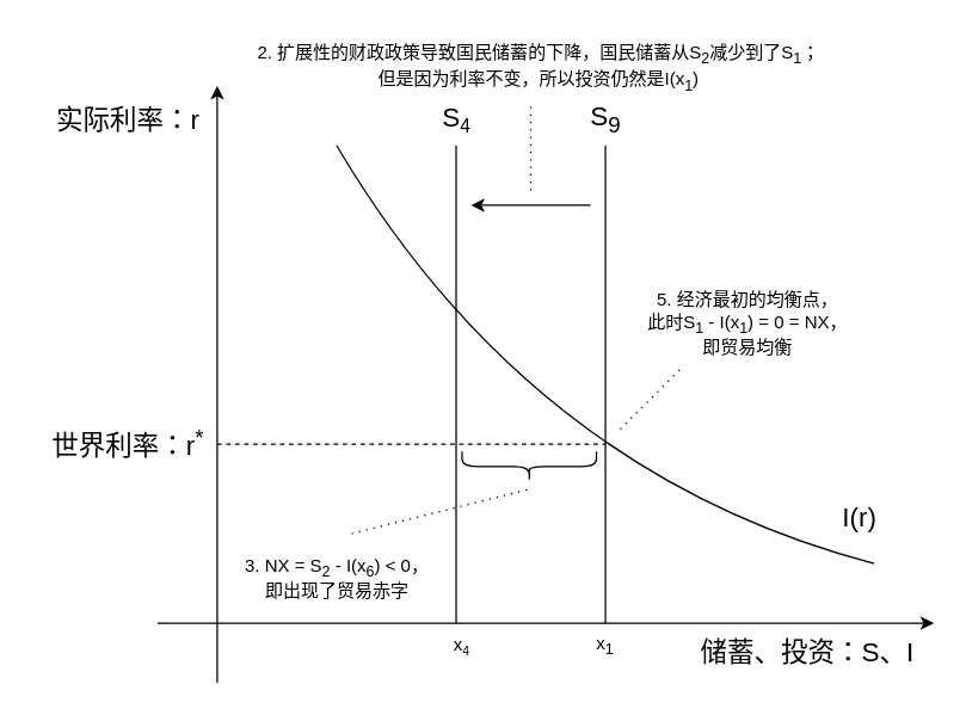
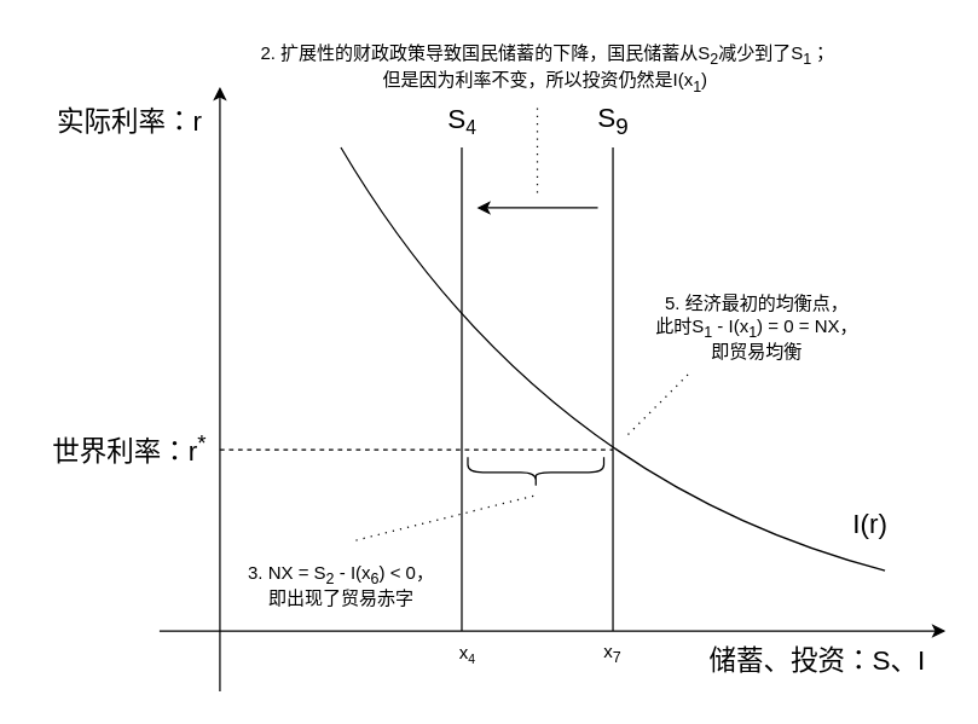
  <mxCell id="0" />
  <mxCell id="1" parent="0" />
  <mxCell id="2" value="" style="endArrow=classic;html=1;rounded=0;" edge="1" parent="1"><mxGeometry width="50" height="50" relative="1" as="geometry"><mxPoint x="105" y="417" as="sourcePoint" /><mxPoint x="625" y="417" as="targetPoint" /></mxGeometry></mxCell>
  <mxCell id="3" value="" style="endArrow=classic;html=1;rounded=0;" edge="1" parent="1"><mxGeometry width="50" height="50" relative="1" as="geometry"><mxPoint x="145" y="457" as="sourcePoint" /><mxPoint x="145" y="57" as="targetPoint" /></mxGeometry></mxCell>
  <mxCell id="4" value="" style="endArrow=none;html=1;rounded=0;curved=1;" edge="1" parent="1"><mxGeometry width="50" height="50" relative="1" as="geometry"><mxPoint x="225" y="97" as="sourcePoint" /><mxPoint x="585" y="377" as="targetPoint" /><Array as="points"><mxPoint x="355" y="317" /></Array></mxGeometry></mxCell>
  <mxCell id="5" value="" style="endArrow=none;html=1;rounded=0;" edge="1" parent="1"><mxGeometry width="50" height="50" relative="1" as="geometry"><mxPoint x="405" y="417" as="sourcePoint" /><mxPoint x="405" y="97" as="targetPoint" /></mxGeometry></mxCell>
  <mxCell id="6" value="" style="endArrow=none;dashed=1;html=1;rounded=0;" edge="1" parent="1"><mxGeometry width="50" height="50" relative="1" as="geometry"><mxPoint x="145" y="297" as="sourcePoint" /><mxPoint x="405" y="297" as="targetPoint" /></mxGeometry></mxCell>
  <mxCell id="7" value="&lt;font style=&quot;font-size: 18px;&quot;&gt;S&lt;sub&gt;9&lt;/sub&gt;&lt;/font&gt;" style="text;html=1;align=center;verticalAlign=middle;resizable=0;points=[];autosize=1;strokeColor=none;fillColor=none;" vertex="1" parent="1"><mxGeometry x="385" y="60" width="40" height="40" as="geometry" /></mxCell>
  <mxCell id="8" value="&lt;font style=&quot;font-size: 18px;&quot;&gt;I(r)&lt;/font&gt;" style="text;html=1;align=center;verticalAlign=middle;resizable=0;points=[];autosize=1;strokeColor=none;fillColor=none;" vertex="1" parent="1"><mxGeometry x="550" y="327" width="50" height="40" as="geometry" /></mxCell>
  <mxCell id="9" value="&lt;font style=&quot;font-size: 18px;&quot;&gt;储蓄、投资：S、I&lt;/font&gt;" style="text;html=1;align=center;verticalAlign=middle;resizable=0;points=[];autosize=1;strokeColor=none;fillColor=none;" vertex="1" parent="1"><mxGeometry x="455" y="417" width="170" height="40" as="geometry" /></mxCell>
  <mxCell id="10" value="&lt;font style=&quot;font-size: 18px;&quot;&gt;实际利率：r&lt;/font&gt;" style="text;html=1;align=center;verticalAlign=middle;resizable=0;points=[];autosize=1;strokeColor=none;fillColor=none;" vertex="1" parent="1"><mxGeometry x="25" y="60" width="120" height="40" as="geometry" /></mxCell>
  <mxCell id="11" value="&lt;font style=&quot;font-size: 18px;&quot;&gt;世界利率：r&lt;sup&gt;*&lt;/sup&gt;&lt;/font&gt;" style="text;html=1;align=center;verticalAlign=middle;resizable=0;points=[];autosize=1;strokeColor=none;fillColor=none;" vertex="1" parent="1"><mxGeometry x="20" y="277" width="130" height="40" as="geometry" /></mxCell>
  <mxCell id="12" value="" style="endArrow=none;html=1;rounded=0;" edge="1" parent="1"><mxGeometry width="50" height="50" relative="1" as="geometry"><mxPoint x="305" y="417" as="sourcePoint" /><mxPoint x="305" y="97" as="targetPoint" /></mxGeometry></mxCell>
  <mxCell id="13" value="&lt;font style=&quot;font-size: 18px;&quot;&gt;S&lt;/font&gt;&lt;font style=&quot;font-size: 15px;&quot;&gt;&lt;sub&gt;4&lt;/sub&gt;&lt;/font&gt;" style="text;html=1;align=center;verticalAlign=middle;resizable=0;points=[];autosize=1;strokeColor=none;fillColor=none;" vertex="1" parent="1"><mxGeometry x="285" y="60" width="40" height="40" as="geometry" /></mxCell>
  <mxCell id="14" value="" style="endArrow=none;html=1;rounded=0;dashed=1;dashPattern=1 4;endFill=0;" edge="1" parent="1"><mxGeometry width="50" height="50" relative="1" as="geometry"><mxPoint x="415" y="287" as="sourcePoint" /><mxPoint x="455" y="247" as="targetPoint" /></mxGeometry></mxCell>
  <mxCell id="15" value="5. 经济最初的均衡点，&lt;br&gt;此时S&lt;sub&gt;1&lt;/sub&gt; - I(x&lt;sub&gt;1&lt;/sub&gt;) = 0 = NX，&lt;br&gt;即贸易均衡" style="text;html=1;align=center;verticalAlign=middle;resizable=0;points=[];autosize=1;strokeColor=none;fillColor=none;" vertex="1" parent="1"><mxGeometry x="420" y="187" width="160" height="60" as="geometry" /></mxCell>
  <mxCell id="16" value="" style="endArrow=classic;html=1;rounded=0;" edge="1" parent="1"><mxGeometry width="50" height="50" relative="1" as="geometry"><mxPoint x="395" y="137" as="sourcePoint" /><mxPoint x="315" y="137" as="targetPoint" /></mxGeometry></mxCell>
  <mxCell id="17" value="2. 扩展性的财政政策导致国民储蓄的下降，国民储蓄从S&lt;sub&gt;2&lt;/sub&gt;减少到了S&lt;sub&gt;1&lt;/sub&gt;；&lt;br&gt;但是因为利率不变，所以投资仍然是I(x&lt;sub&gt;1&lt;/sub&gt;)" style="text;html=1;align=center;verticalAlign=middle;resizable=0;points=[];autosize=1;strokeColor=none;fillColor=none;" vertex="1" parent="1"><mxGeometry x="160" y="20" width="400" height="50" as="geometry" /></mxCell>
  <mxCell id="18" value="" style="endArrow=none;html=1;rounded=0;dashed=1;dashPattern=1 4;endFill=0;" edge="1" parent="1"><mxGeometry width="50" height="50" relative="1" as="geometry"><mxPoint x="355" y="127" as="sourcePoint" /><mxPoint x="355" y="67" as="targetPoint" /></mxGeometry></mxCell>
- <mxCell id="19" value="x&lt;sub&gt;1&lt;/sub&gt;" style="text;html=1;strokeColor=none;fillColor=none;align=center;verticalAlign=middle;whiteSpace=wrap;rounded=0;" vertex="1" parent="1"><mxGeometry x="375" y="417" width="60" height="30" as="geometry" /></mxCell>
+ <mxCell id="19" value="x&lt;sub&gt;7&lt;/sub&gt;" style="text;html=1;strokeColor=none;fillColor=none;align=center;verticalAlign=middle;whiteSpace=wrap;rounded=0;" vertex="1" parent="1"><mxGeometry x="375" y="417" width="60" height="30" as="geometry" /></mxCell>
  <mxCell id="20" value="x&lt;span style=&quot;font-size: 10px;&quot;&gt;&lt;sub&gt;4&lt;/sub&gt;&lt;/span&gt;" style="text;html=1;strokeColor=none;fillColor=none;align=center;verticalAlign=middle;whiteSpace=wrap;rounded=0;" vertex="1" parent="1"><mxGeometry x="279" y="417" width="60" height="30" as="geometry" /></mxCell>
  <mxCell id="21" value="" style="shape=curlyBracket;whiteSpace=wrap;html=1;rounded=1;labelPosition=left;verticalLabelPosition=middle;align=right;verticalAlign=middle;rotation=-90;" vertex="1" parent="1"><mxGeometry x="344" y="267" width="20" height="90" as="geometry" /></mxCell>
  <mxCell id="22" value="3. NX = S&lt;sub&gt;2&lt;/sub&gt; - I(x&lt;sub&gt;6&lt;/sub&gt;) &amp;lt; 0，&lt;br&gt;即出现了贸易赤字" style="text;html=1;align=center;verticalAlign=middle;resizable=0;points=[];autosize=1;strokeColor=none;fillColor=none;" vertex="1" parent="1"><mxGeometry x="150" y="367" width="150" height="40" as="geometry" /></mxCell>
  <mxCell id="23" value="" style="endArrow=none;html=1;rounded=0;dashed=1;dashPattern=1 4;endFill=0;" edge="1" parent="1"><mxGeometry width="50" height="50" relative="1" as="geometry"><mxPoint x="235" y="357" as="sourcePoint" /><mxPoint x="355" y="327" as="targetPoint" /></mxGeometry></mxCell>
